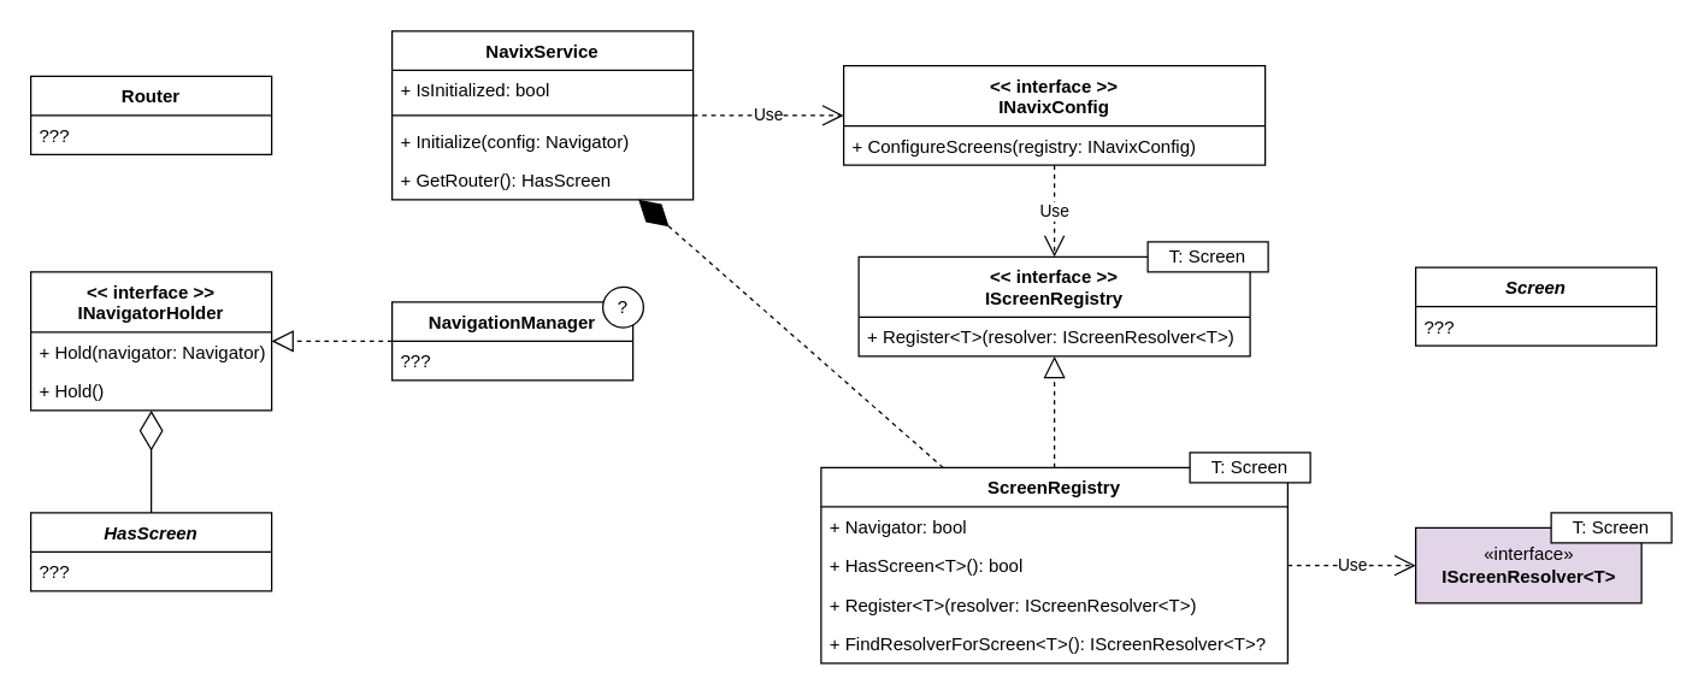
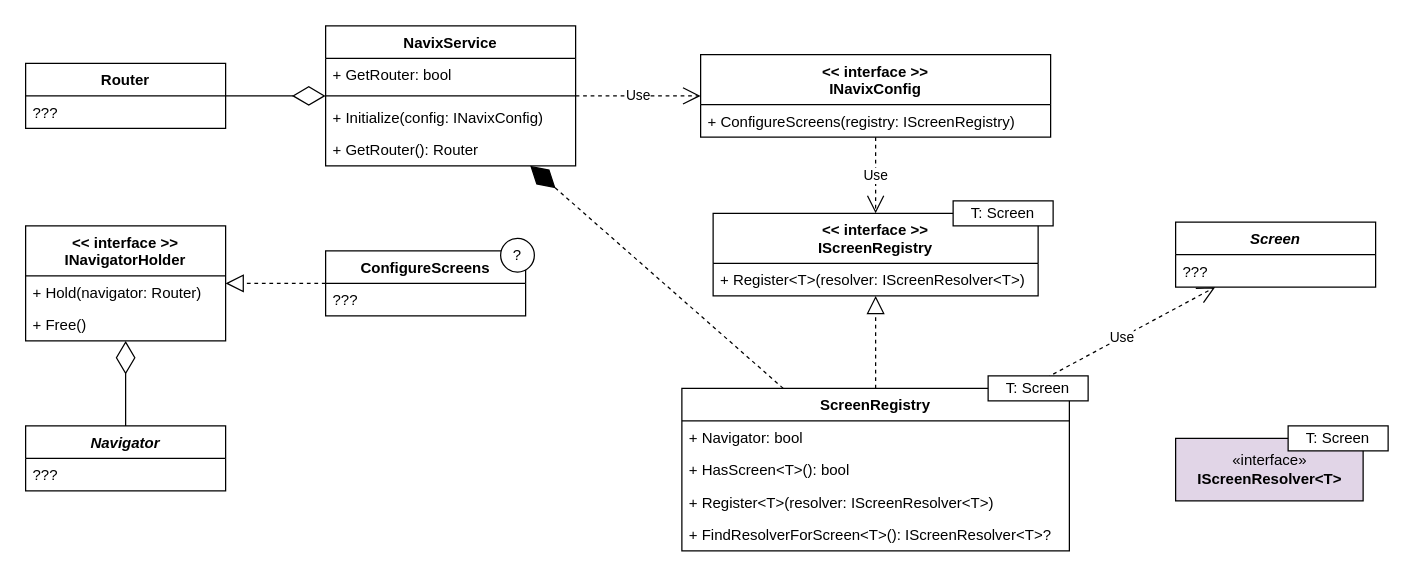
  <mxCell id="0" />
  <mxCell id="1" parent="0" />
  <mxCell id="2" value="NavixService" style="swimlane;fontStyle=1;align=center;verticalAlign=top;childLayout=stackLayout;horizontal=1;startSize=26;horizontalStack=0;resizeParent=1;resizeParentMax=0;resizeLast=0;collapsible=1;marginBottom=0;" vertex="1" parent="1"><mxGeometry x="260" y="20" width="200" height="112" as="geometry" /></mxCell>
- <mxCell id="3" value="+ IsInitialized: bool" style="text;strokeColor=none;fillColor=none;align=left;verticalAlign=top;spacingLeft=4;spacingRight=4;overflow=hidden;rotatable=0;points=[[0,0.5],[1,0.5]];portConstraint=eastwest;" vertex="1" parent="2"><mxGeometry y="26" width="200" height="26" as="geometry" /></mxCell>
+ <mxCell id="3" value="+ GetRouter: bool" style="text;strokeColor=none;fillColor=none;align=left;verticalAlign=top;spacingLeft=4;spacingRight=4;overflow=hidden;rotatable=0;points=[[0,0.5],[1,0.5]];portConstraint=eastwest;" vertex="1" parent="2"><mxGeometry y="26" width="200" height="26" as="geometry" /></mxCell>
  <mxCell id="4" value="" style="line;strokeWidth=1;fillColor=none;align=left;verticalAlign=middle;spacingTop=-1;spacingLeft=3;spacingRight=3;rotatable=0;labelPosition=right;points=[];portConstraint=eastwest;" vertex="1" parent="2"><mxGeometry y="52" width="200" height="8" as="geometry" /></mxCell>
- <mxCell id="5" value="+ Initialize(config: Navigator)" style="text;strokeColor=none;fillColor=none;align=left;verticalAlign=top;spacingLeft=4;spacingRight=4;overflow=hidden;rotatable=0;points=[[0,0.5],[1,0.5]];portConstraint=eastwest;" vertex="1" parent="2"><mxGeometry y="60" width="200" height="26" as="geometry" /></mxCell>
- <mxCell id="6" value="+ GetRouter(): HasScreen" style="text;strokeColor=none;fillColor=none;align=left;verticalAlign=top;spacingLeft=4;spacingRight=4;overflow=hidden;rotatable=0;points=[[0,0.5],[1,0.5]];portConstraint=eastwest;" vertex="1" parent="2"><mxGeometry y="86" width="200" height="26" as="geometry" /></mxCell>
+ <mxCell id="5" value="+ Initialize(config: INavixConfig)" style="text;strokeColor=none;fillColor=none;align=left;verticalAlign=top;spacingLeft=4;spacingRight=4;overflow=hidden;rotatable=0;points=[[0,0.5],[1,0.5]];portConstraint=eastwest;" vertex="1" parent="2"><mxGeometry y="60" width="200" height="26" as="geometry" /></mxCell>
+ <mxCell id="6" value="+ GetRouter(): Router" style="text;strokeColor=none;fillColor=none;align=left;verticalAlign=top;spacingLeft=4;spacingRight=4;overflow=hidden;rotatable=0;points=[[0,0.5],[1,0.5]];portConstraint=eastwest;" vertex="1" parent="2"><mxGeometry y="86" width="200" height="26" as="geometry" /></mxCell>
  <mxCell id="7" value="&lt;&lt; interface &gt;&gt;&#10;INavixConfig" style="swimlane;fontStyle=1;align=center;verticalAlign=top;childLayout=stackLayout;horizontal=1;startSize=40;horizontalStack=0;resizeParent=1;resizeParentMax=0;resizeLast=0;collapsible=1;marginBottom=0;" vertex="1" parent="1"><mxGeometry x="560" y="43" width="280" height="66" as="geometry" /></mxCell>
- <mxCell id="8" value="+ ConfigureScreens(registry: INavixConfig)" style="text;strokeColor=none;fillColor=none;align=left;verticalAlign=top;spacingLeft=4;spacingRight=4;overflow=hidden;rotatable=0;points=[[0,0.5],[1,0.5]];portConstraint=eastwest;" vertex="1" parent="7"><mxGeometry y="40" width="280" height="26" as="geometry" /></mxCell>
+ <mxCell id="8" value="+ ConfigureScreens(registry: IScreenRegistry)" style="text;strokeColor=none;fillColor=none;align=left;verticalAlign=top;spacingLeft=4;spacingRight=4;overflow=hidden;rotatable=0;points=[[0,0.5],[1,0.5]];portConstraint=eastwest;" vertex="1" parent="7"><mxGeometry y="40" width="280" height="26" as="geometry" /></mxCell>
  <mxCell id="9" value="Use" style="endArrow=open;endSize=12;dashed=1;html=1;" edge="1" parent="1" source="2" target="7"><mxGeometry width="160" relative="1" as="geometry"><mxPoint x="450" y="230" as="sourcePoint" /><mxPoint x="610" y="230" as="targetPoint" /></mxGeometry></mxCell>
  <mxCell id="10" value="Use" style="endArrow=open;endSize=12;dashed=1;html=1;" edge="1" parent="1" source="7" target="23"><mxGeometry width="160" relative="1" as="geometry"><mxPoint x="670" y="210" as="sourcePoint" /><mxPoint x="830" y="210" as="targetPoint" /></mxGeometry></mxCell>
  <mxCell id="11" value="" style="endArrow=block;dashed=1;endFill=0;endSize=12;html=1;" edge="1" parent="1" source="12" target="23"><mxGeometry width="160" relative="1" as="geometry"><mxPoint x="420" y="300" as="sourcePoint" /><mxPoint x="580" y="300" as="targetPoint" /></mxGeometry></mxCell>
  <mxCell id="12" value="ScreenRegistry" style="swimlane;fontStyle=1;align=center;verticalAlign=top;childLayout=stackLayout;horizontal=1;startSize=26;horizontalStack=0;resizeParent=1;resizeParentMax=0;resizeLast=0;collapsible=1;marginBottom=0;" vertex="1" parent="1"><mxGeometry x="545" y="310" width="310" height="130" as="geometry" /></mxCell>
  <mxCell id="13" value="+ Navigator: bool" style="text;strokeColor=none;fillColor=none;align=left;verticalAlign=top;spacingLeft=4;spacingRight=4;overflow=hidden;rotatable=0;points=[[0,0.5],[1,0.5]];portConstraint=eastwest;" vertex="1" parent="12"><mxGeometry y="26" width="310" height="26" as="geometry" /></mxCell>
  <mxCell id="14" value="+ HasScreen&lt;T&gt;(): bool" style="text;strokeColor=none;fillColor=none;align=left;verticalAlign=top;spacingLeft=4;spacingRight=4;overflow=hidden;rotatable=0;points=[[0,0.5],[1,0.5]];portConstraint=eastwest;" vertex="1" parent="12"><mxGeometry y="52" width="310" height="26" as="geometry" /></mxCell>
  <mxCell id="15" value="+ Register&lt;T&gt;(resolver: IScreenResolver&lt;T&gt;)" style="text;strokeColor=none;fillColor=none;align=left;verticalAlign=top;spacingLeft=4;spacingRight=4;overflow=hidden;rotatable=0;points=[[0,0.5],[1,0.5]];portConstraint=eastwest;" vertex="1" parent="12"><mxGeometry y="78" width="310" height="26" as="geometry" /></mxCell>
  <mxCell id="16" value="+ FindResolverForScreen&lt;T&gt;(): IScreenResolver&lt;T&gt;?" style="text;strokeColor=none;fillColor=none;align=left;verticalAlign=top;spacingLeft=4;spacingRight=4;overflow=hidden;rotatable=0;points=[[0,0.5],[1,0.5]];portConstraint=eastwest;" vertex="1" parent="12"><mxGeometry y="104" width="310" height="26" as="geometry" /></mxCell>
  <mxCell id="17" value="«interface»&lt;br&gt;&lt;b&gt;IScreenResolver&amp;lt;T&amp;gt;&lt;/b&gt;" style="html=1;fillColor=#e1d5e7;" vertex="1" parent="1"><mxGeometry x="940" y="350" width="150" height="50" as="geometry" /></mxCell>
  <mxCell id="18" value="T: Screen" style="rounded=0;whiteSpace=wrap;html=1;" vertex="1" parent="1"><mxGeometry x="1030" y="340" width="80" height="20" as="geometry" /></mxCell>
  <mxCell id="19" value="Router" style="swimlane;fontStyle=1;align=center;verticalAlign=top;childLayout=stackLayout;horizontal=1;startSize=26;horizontalStack=0;resizeParent=1;resizeParentMax=0;resizeLast=0;collapsible=1;marginBottom=0;" vertex="1" parent="1"><mxGeometry x="20" y="50" width="160" height="52" as="geometry" /></mxCell>
  <mxCell id="20" value="???" style="text;strokeColor=none;fillColor=none;align=left;verticalAlign=top;spacingLeft=4;spacingRight=4;overflow=hidden;rotatable=0;points=[[0,0.5],[1,0.5]];portConstraint=eastwest;" vertex="1" parent="19"><mxGeometry y="26" width="160" height="26" as="geometry" /></mxCell>
+ <mxCell id="21" value="" style="endArrow=diamondThin;endFill=0;endSize=24;html=1;" edge="1" parent="1" source="19" target="2"><mxGeometry width="160" relative="1" as="geometry"><mxPoint x="170" y="260" as="sourcePoint" /><mxPoint x="330" y="260" as="targetPoint" /></mxGeometry></mxCell>
  <mxCell id="22" value="" style="endArrow=diamondThin;endFill=1;endSize=24;html=1;dashed=1;" edge="1" parent="1" source="12" target="2"><mxGeometry width="160" relative="1" as="geometry"><mxPoint x="360" y="230" as="sourcePoint" /><mxPoint x="520" y="230" as="targetPoint" /></mxGeometry></mxCell>
  <mxCell id="23" value="&lt;&lt; interface &gt;&gt;&#10;IScreenRegistry" style="swimlane;fontStyle=1;align=center;verticalAlign=top;childLayout=stackLayout;horizontal=1;startSize=40;horizontalStack=0;resizeParent=1;resizeParentMax=0;resizeLast=0;collapsible=1;marginBottom=0;" vertex="1" parent="1"><mxGeometry x="570" y="170" width="260" height="66" as="geometry" /></mxCell>
  <mxCell id="24" value="+ Register&lt;T&gt;(resolver: IScreenResolver&lt;T&gt;)" style="text;strokeColor=none;fillColor=none;align=left;verticalAlign=top;spacingLeft=4;spacingRight=4;overflow=hidden;rotatable=0;points=[[0,0.5],[1,0.5]];portConstraint=eastwest;" vertex="1" parent="23"><mxGeometry y="40" width="260" height="26" as="geometry" /></mxCell>
  <mxCell id="25" value="T: Screen" style="rounded=0;whiteSpace=wrap;html=1;" vertex="1" parent="1"><mxGeometry x="762" y="160" width="80" height="20" as="geometry" /></mxCell>
  <mxCell id="26" value="Screen" style="swimlane;fontStyle=3;align=center;verticalAlign=top;childLayout=stackLayout;horizontal=1;startSize=26;horizontalStack=0;resizeParent=1;resizeParentMax=0;resizeLast=0;collapsible=1;marginBottom=0;" vertex="1" parent="1"><mxGeometry x="940" y="177" width="160" height="52" as="geometry" /></mxCell>
  <mxCell id="27" value="???" style="text;strokeColor=none;fillColor=none;align=left;verticalAlign=top;spacingLeft=4;spacingRight=4;overflow=hidden;rotatable=0;points=[[0,0.5],[1,0.5]];portConstraint=eastwest;" vertex="1" parent="26"><mxGeometry y="26" width="160" height="26" as="geometry" /></mxCell>
- <mxCell id="28" value="Use" style="endArrow=open;endSize=12;dashed=1;html=1;" edge="1" parent="1" source="12" target="17"><mxGeometry width="160" relative="1" as="geometry"><mxPoint x="860" y="510" as="sourcePoint" /><mxPoint x="1020" y="510" as="targetPoint" /></mxGeometry></mxCell>
+ <mxCell id="28" value="Use" style="endArrow=open;endSize=12;dashed=1;html=1;" edge="1" parent="1" source="12" target="26"><mxGeometry width="160" relative="1" as="geometry"><mxPoint x="860" y="510" as="sourcePoint" /><mxPoint x="1020" y="510" as="targetPoint" /></mxGeometry></mxCell>
  <mxCell id="29" value="T: Screen" style="rounded=0;whiteSpace=wrap;html=1;" vertex="1" parent="1"><mxGeometry x="790" y="300" width="80" height="20" as="geometry" /></mxCell>
  <mxCell id="30" value="&lt;&lt; interface &gt;&gt;&#10;INavigatorHolder" style="swimlane;fontStyle=1;align=center;verticalAlign=top;childLayout=stackLayout;horizontal=1;startSize=40;horizontalStack=0;resizeParent=1;resizeParentMax=0;resizeLast=0;collapsible=1;marginBottom=0;" vertex="1" parent="1"><mxGeometry x="20" y="180" width="160" height="92" as="geometry" /></mxCell>
- <mxCell id="31" value="+ Hold(navigator: Navigator)" style="text;strokeColor=none;fillColor=none;align=left;verticalAlign=top;spacingLeft=4;spacingRight=4;overflow=hidden;rotatable=0;points=[[0,0.5],[1,0.5]];portConstraint=eastwest;" vertex="1" parent="30"><mxGeometry y="40" width="160" height="26" as="geometry" /></mxCell>
- <mxCell id="32" value="+ Hold()" style="text;strokeColor=none;fillColor=none;align=left;verticalAlign=top;spacingLeft=4;spacingRight=4;overflow=hidden;rotatable=0;points=[[0,0.5],[1,0.5]];portConstraint=eastwest;" vertex="1" parent="30"><mxGeometry y="66" width="160" height="26" as="geometry" /></mxCell>
+ <mxCell id="31" value="+ Hold(navigator: Router)" style="text;strokeColor=none;fillColor=none;align=left;verticalAlign=top;spacingLeft=4;spacingRight=4;overflow=hidden;rotatable=0;points=[[0,0.5],[1,0.5]];portConstraint=eastwest;" vertex="1" parent="30"><mxGeometry y="40" width="160" height="26" as="geometry" /></mxCell>
+ <mxCell id="32" value="+ Free()" style="text;strokeColor=none;fillColor=none;align=left;verticalAlign=top;spacingLeft=4;spacingRight=4;overflow=hidden;rotatable=0;points=[[0,0.5],[1,0.5]];portConstraint=eastwest;" vertex="1" parent="30"><mxGeometry y="66" width="160" height="26" as="geometry" /></mxCell>
  <mxCell id="33" value="" style="endArrow=diamondThin;endFill=0;endSize=24;html=1;" edge="1" parent="1" source="34" target="30"><mxGeometry width="160" relative="1" as="geometry"><mxPoint x="250" y="320" as="sourcePoint" /><mxPoint x="410" y="320" as="targetPoint" /></mxGeometry></mxCell>
- <mxCell id="34" value="HasScreen" style="swimlane;fontStyle=3;align=center;verticalAlign=top;childLayout=stackLayout;horizontal=1;startSize=26;horizontalStack=0;resizeParent=1;resizeParentMax=0;resizeLast=0;collapsible=1;marginBottom=0;" vertex="1" parent="1"><mxGeometry x="20" y="340" width="160" height="52" as="geometry" /></mxCell>
+ <mxCell id="34" value="Navigator" style="swimlane;fontStyle=3;align=center;verticalAlign=top;childLayout=stackLayout;horizontal=1;startSize=26;horizontalStack=0;resizeParent=1;resizeParentMax=0;resizeLast=0;collapsible=1;marginBottom=0;" vertex="1" parent="1"><mxGeometry x="20" y="340" width="160" height="52" as="geometry" /></mxCell>
  <mxCell id="35" value="???" style="text;strokeColor=none;fillColor=none;align=left;verticalAlign=top;spacingLeft=4;spacingRight=4;overflow=hidden;rotatable=0;points=[[0,0.5],[1,0.5]];portConstraint=eastwest;" vertex="1" parent="34"><mxGeometry y="26" width="160" height="26" as="geometry" /></mxCell>
  <mxCell id="36" value="" style="endArrow=block;dashed=1;endFill=0;endSize=12;html=1;" edge="1" parent="1" source="37" target="30"><mxGeometry width="160" relative="1" as="geometry"><mxPoint x="710" y="320" as="sourcePoint" /><mxPoint x="710" y="246" as="targetPoint" /></mxGeometry></mxCell>
- <mxCell id="37" value="NavigationManager" style="swimlane;fontStyle=1;align=center;verticalAlign=top;childLayout=stackLayout;horizontal=1;startSize=26;horizontalStack=0;resizeParent=1;resizeParentMax=0;resizeLast=0;collapsible=1;marginBottom=0;" vertex="1" parent="1"><mxGeometry x="260" y="200" width="160" height="52" as="geometry" /></mxCell>
+ <mxCell id="37" value="ConfigureScreens" style="swimlane;fontStyle=1;align=center;verticalAlign=top;childLayout=stackLayout;horizontal=1;startSize=26;horizontalStack=0;resizeParent=1;resizeParentMax=0;resizeLast=0;collapsible=1;marginBottom=0;" vertex="1" parent="1"><mxGeometry x="260" y="200" width="160" height="52" as="geometry" /></mxCell>
  <mxCell id="38" value="???" style="text;strokeColor=none;fillColor=none;align=left;verticalAlign=top;spacingLeft=4;spacingRight=4;overflow=hidden;rotatable=0;points=[[0,0.5],[1,0.5]];portConstraint=eastwest;" vertex="1" parent="37"><mxGeometry y="26" width="160" height="26" as="geometry" /></mxCell>
  <mxCell id="39" value="?" style="ellipse;whiteSpace=wrap;html=1;aspect=fixed;" vertex="1" parent="1"><mxGeometry x="400" y="190" width="27" height="27" as="geometry" /></mxCell>
